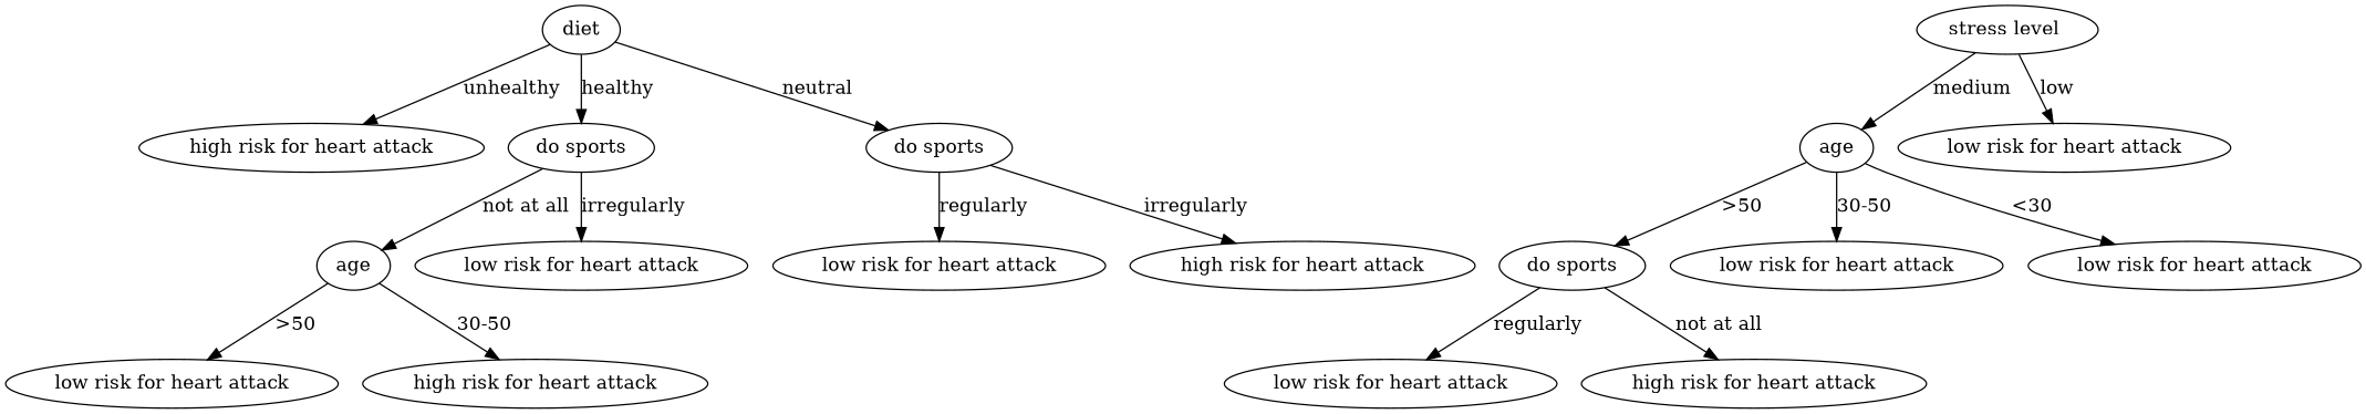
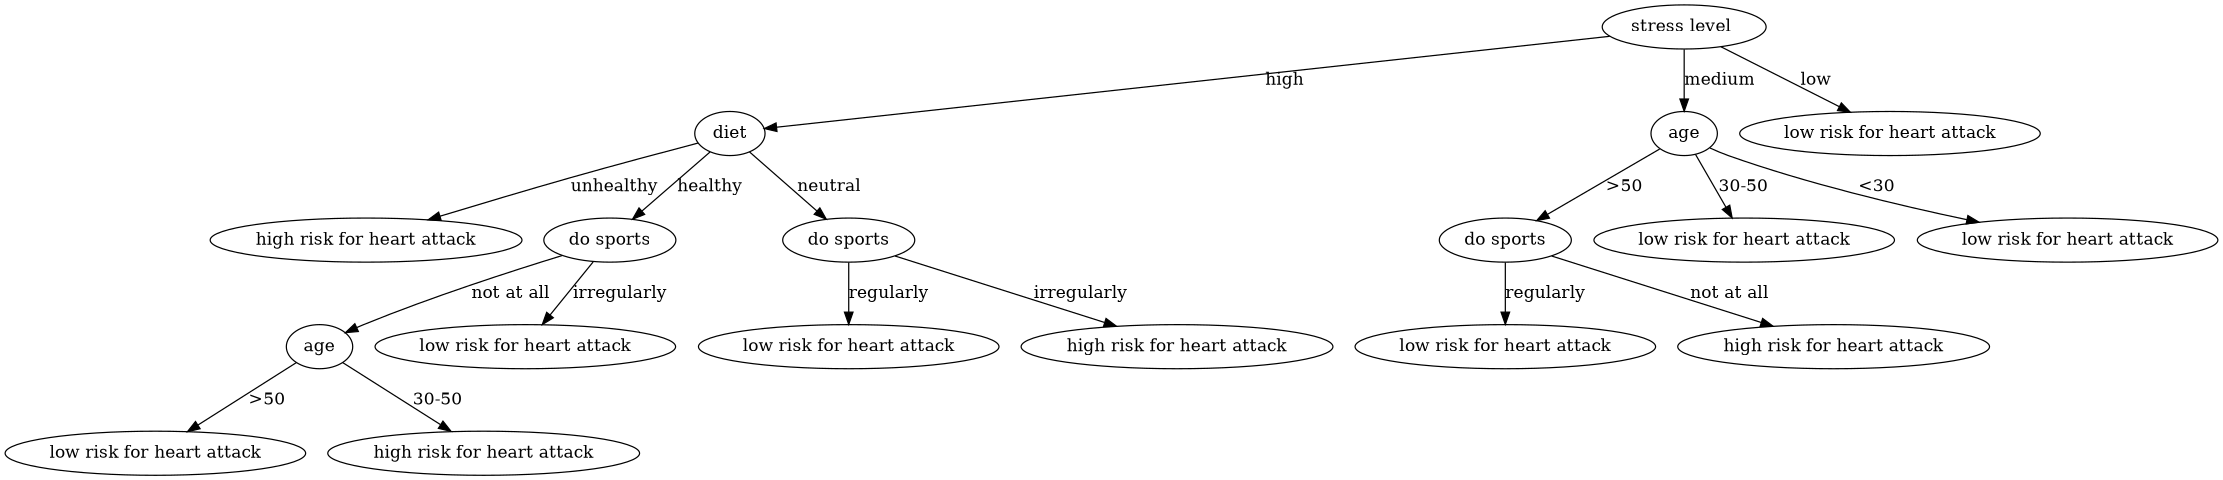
  digraph {
    n1 [label="high risk for heart attack"]
    n2 [label=diet]
    n3 [label="do sports"]
    n4 [label="do sports"]
    n5 [label="low risk for heart attack"]
    n6 [label=age]
    n7 [label="high risk for heart attack"]
    n8 [label="low risk for heart attack"]
    n9 [label="low risk for heart attack"]
    n10 [label="high risk for heart attack"]
    "stress level "
    n12 [label=age]
    n13 [label="low risk for heart attack"]
    n14 [label="low risk for heart attack"]
    n15 [label="do sports"]
    n16 [label="high risk for heart attack"]
    n17 [label="low risk for heart attack"]
    n18 [label="low risk for heart attack"]
    n2 -> n1 [label=unhealthy]
    n2 -> n3 [label=healthy]
    n2 -> n4 [label=neutral]
    n3 -> n6 [label="not at all"]
    n3 -> n8 [label=irregularly]
    n4 -> n9 [label=regularly]
    n4 -> n10 [label=irregularly]
    n6 -> n5 [label=">50"]
    n6 -> n7 [label="30-50"]
+   "stress level " -> n2 [label=high]
    "stress level " -> n12 [label=medium]
    "stress level " -> n13 [label=low]
    n12 -> n15 [label=">50"]
    n12 -> n17 [label="30-50"]
    n12 -> n18 [label="<30"]
    n15 -> n14 [label=regularly]
    n15 -> n16 [label="not at all"]
  }
